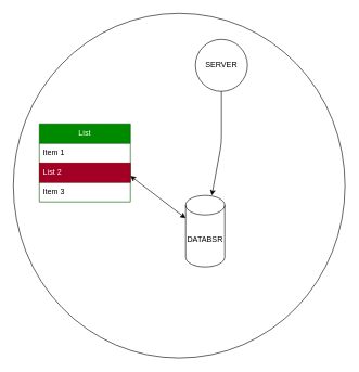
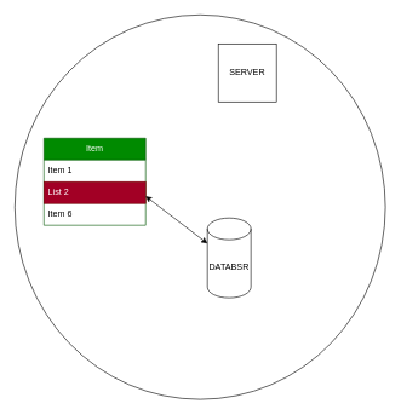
  <mxCell id="0" />
  <mxCell id="1" parent="0" />
- <mxCell id="2" value="SERVER" style="ellipse;whiteSpace=wrap;html=1;aspect=fixed;" vertex="1" parent="1"><mxGeometry x="300" y="60" width="80" height="80" as="geometry" /></mxCell>
- <mxCell id="3" value="" style="endArrow=classic;html=1;" edge="1" parent="1" source="2" target="4"><mxGeometry width="50" height="50" relative="1" as="geometry"><mxPoint x="260" y="240" as="sourcePoint" /><mxPoint x="340" y="270" as="targetPoint" /><Array as="points"><mxPoint x="340" y="220" /></Array></mxGeometry></mxCell>
+ <mxCell id="2" value="SERVER" style="whiteSpace=wrap;html=1;aspect=fixed;" vertex="1" parent="1"><mxGeometry x="300" y="60" width="80" height="80" as="geometry" /></mxCell>
  <mxCell id="4" value="DATABSR" style="shape=cylinder3;whiteSpace=wrap;html=1;boundedLbl=1;backgroundOutline=1;size=15;" vertex="1" parent="1"><mxGeometry x="285" y="300" width="60" height="110" as="geometry" /></mxCell>
- <mxCell id="5" value="List" style="swimlane;fontStyle=0;childLayout=stackLayout;horizontal=1;startSize=30;horizontalStack=0;resizeParent=1;resizeParentMax=0;resizeLast=0;collapsible=1;marginBottom=0;whiteSpace=wrap;html=1;fillColor=#008a00;fontColor=#ffffff;strokeColor=#005700;" vertex="1" parent="1"><mxGeometry x="60" y="190" width="140" height="120" as="geometry" /></mxCell>
+ <mxCell id="5" value="Item" style="swimlane;fontStyle=0;childLayout=stackLayout;horizontal=1;startSize=30;horizontalStack=0;resizeParent=1;resizeParentMax=0;resizeLast=0;collapsible=1;marginBottom=0;whiteSpace=wrap;html=1;fillColor=#008a00;fontColor=#ffffff;strokeColor=#005700;" vertex="1" parent="1"><mxGeometry x="60" y="190" width="140" height="120" as="geometry" /></mxCell>
  <mxCell id="6" value="Item 1" style="text;strokeColor=none;fillColor=none;align=left;verticalAlign=middle;spacingLeft=4;spacingRight=4;overflow=hidden;points=[[0,0.5],[1,0.5]];portConstraint=eastwest;rotatable=0;whiteSpace=wrap;html=1;" vertex="1" parent="5"><mxGeometry y="30" width="140" height="30" as="geometry" /></mxCell>
  <mxCell id="7" value="List 2" style="text;strokeColor=#6F0000;fillColor=#a20025;align=left;verticalAlign=middle;spacingLeft=4;spacingRight=4;overflow=hidden;points=[[0,0.5],[1,0.5]];portConstraint=eastwest;rotatable=0;whiteSpace=wrap;html=1;fontColor=#ffffff;" vertex="1" parent="5"><mxGeometry y="60" width="140" height="30" as="geometry" /></mxCell>
- <mxCell id="8" value="Item 3" style="text;strokeColor=none;fillColor=none;align=left;verticalAlign=middle;spacingLeft=4;spacingRight=4;overflow=hidden;points=[[0,0.5],[1,0.5]];portConstraint=eastwest;rotatable=0;whiteSpace=wrap;html=1;" vertex="1" parent="5"><mxGeometry y="90" width="140" height="30" as="geometry" /></mxCell>
+ <mxCell id="8" value="Item 6" style="text;strokeColor=none;fillColor=none;align=left;verticalAlign=middle;spacingLeft=4;spacingRight=4;overflow=hidden;points=[[0,0.5],[1,0.5]];portConstraint=eastwest;rotatable=0;whiteSpace=wrap;html=1;" vertex="1" parent="5"><mxGeometry y="90" width="140" height="30" as="geometry" /></mxCell>
  <mxCell id="9" value="" style="endArrow=classic;startArrow=classic;html=1;entryX=0;entryY=0;entryDx=0;entryDy=35;entryPerimeter=0;" edge="1" parent="1" target="4"><mxGeometry width="50" height="50" relative="1" as="geometry"><mxPoint x="200" y="270" as="sourcePoint" /><mxPoint x="250" y="220" as="targetPoint" /><Array as="points" /></mxGeometry></mxCell>
  <mxCell id="10" value="" style="ellipse;whiteSpace=wrap;html=1;fillColor=none;" vertex="1" parent="1"><mxGeometry width="510" height="530" as="geometry" x="20" y="20" /></mxCell>
